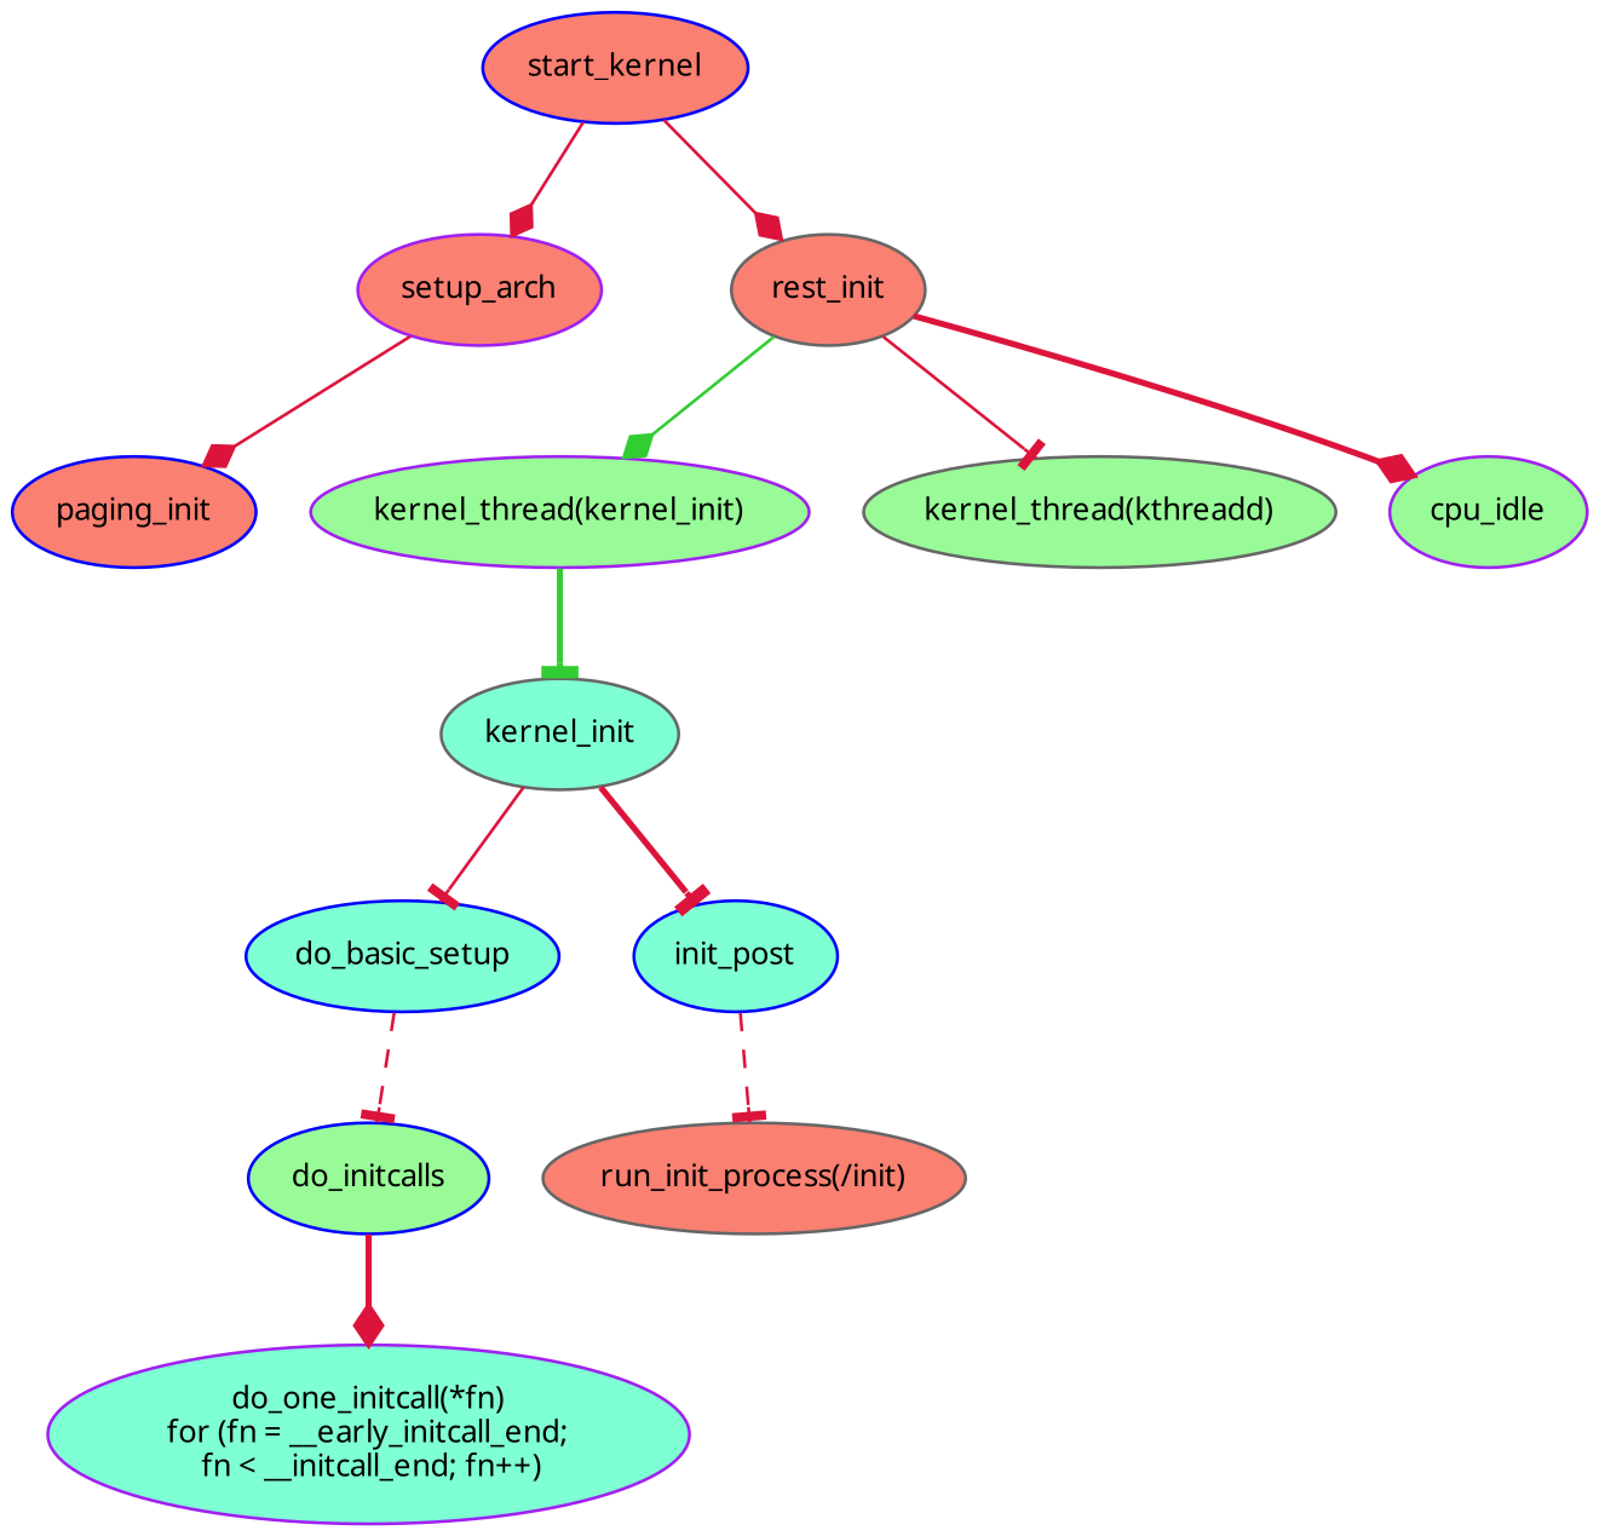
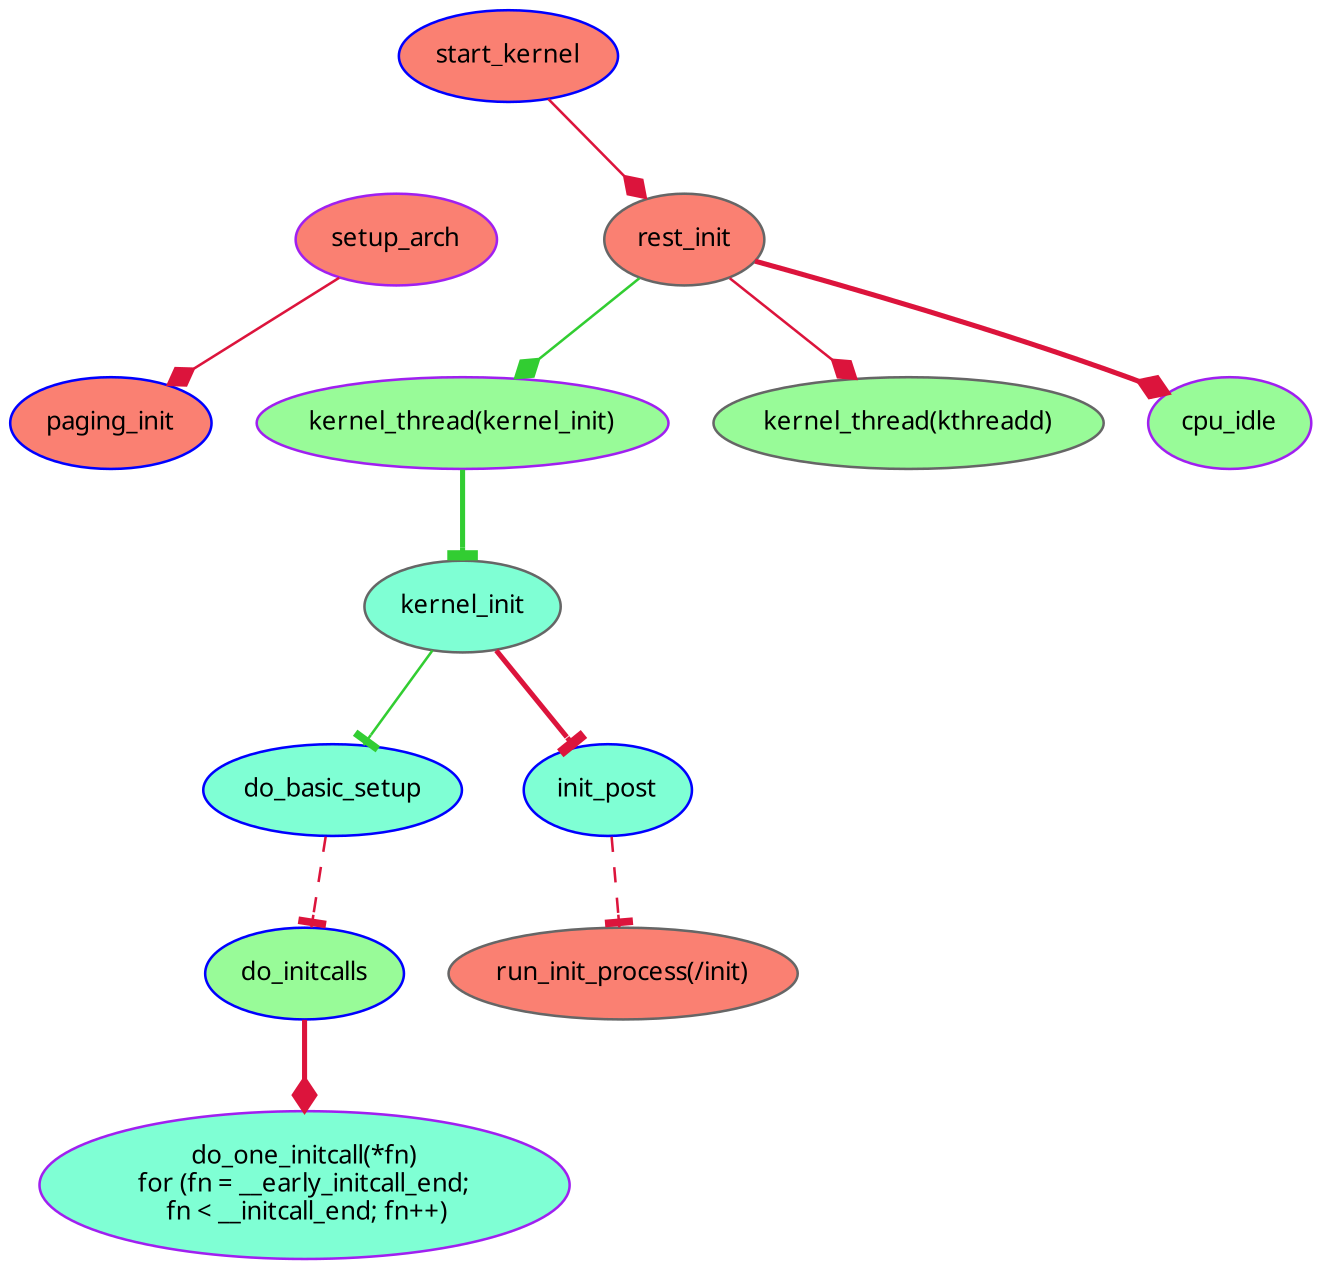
  digraph {
    fontname=Verdana
    fontsize=10
    rankdir=TB
    node [color=blue fillcolor=salmon fontname=Verdana fontsize=10 style=filled]
    edge [arrowhead=diamond color=crimson fontname=Verdana fontsize=10 style=solid]
    setup_arch [color=purple]
    start_kernel
    rest_init [color=gray40]
    paging_init
    n5 [color=purple fillcolor=palegreen label="kernel_thread(kernel_init)"]
    n6 [color=gray40 fillcolor=palegreen label="kernel_thread(kthreadd)"]
    cpu_idle [color=purple fillcolor=palegreen]
    kernel_init [color=gray40 fillcolor=aquamarine]
    do_basic_setup [fillcolor=aquamarine]
    init_post [fillcolor=aquamarine]
    do_initcalls [fillcolor=palegreen]
    "run_init_process(/init)" [color=gray40]
    n13 [color=purple fillcolor=aquamarine label="do_one_initcall(*fn)\nfor (fn = __early_initcall_end;\n fn < __initcall_end; fn++)"]
    setup_arch -> paging_init
-   start_kernel -> setup_arch
    start_kernel -> rest_init
    rest_init -> n5 [color=limegreen]
-   rest_init -> n6 [arrowhead=tee]
+   rest_init -> n6
    rest_init -> cpu_idle [style=bold]
    n5 -> kernel_init [arrowhead=tee color=limegreen style=bold]
-   kernel_init -> do_basic_setup [arrowhead=tee]
+   kernel_init -> do_basic_setup [arrowhead=tee color=limegreen]
    kernel_init -> init_post [arrowhead=tee style=bold]
    do_basic_setup -> do_initcalls [arrowhead=tee style=dashed]
    init_post -> "run_init_process(/init)" [arrowhead=tee style=dashed]
    do_initcalls -> n13 [style=bold]
  }
